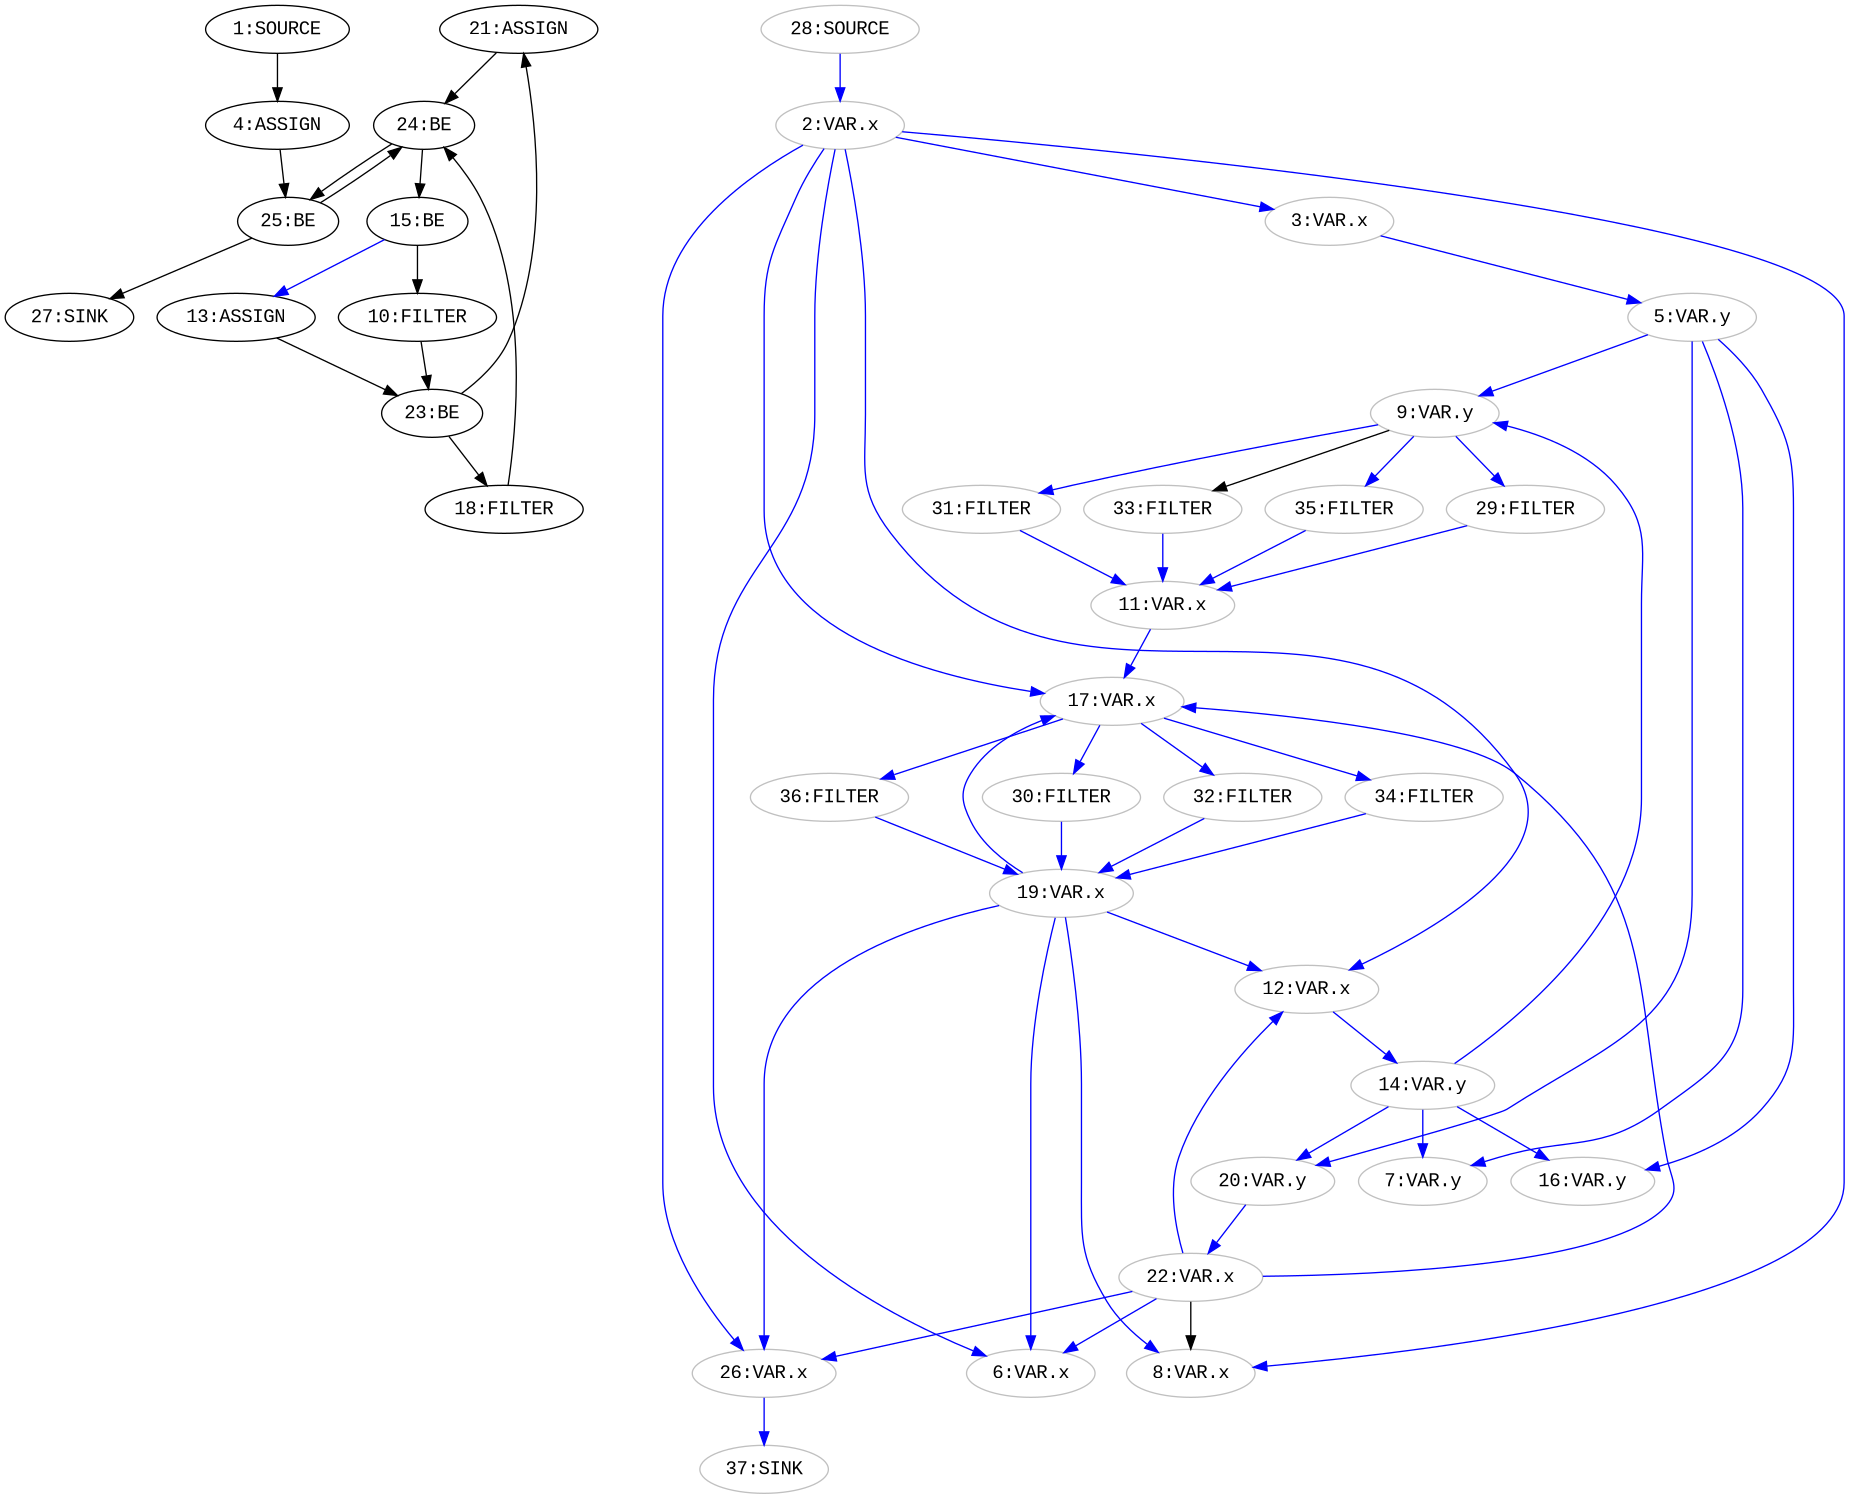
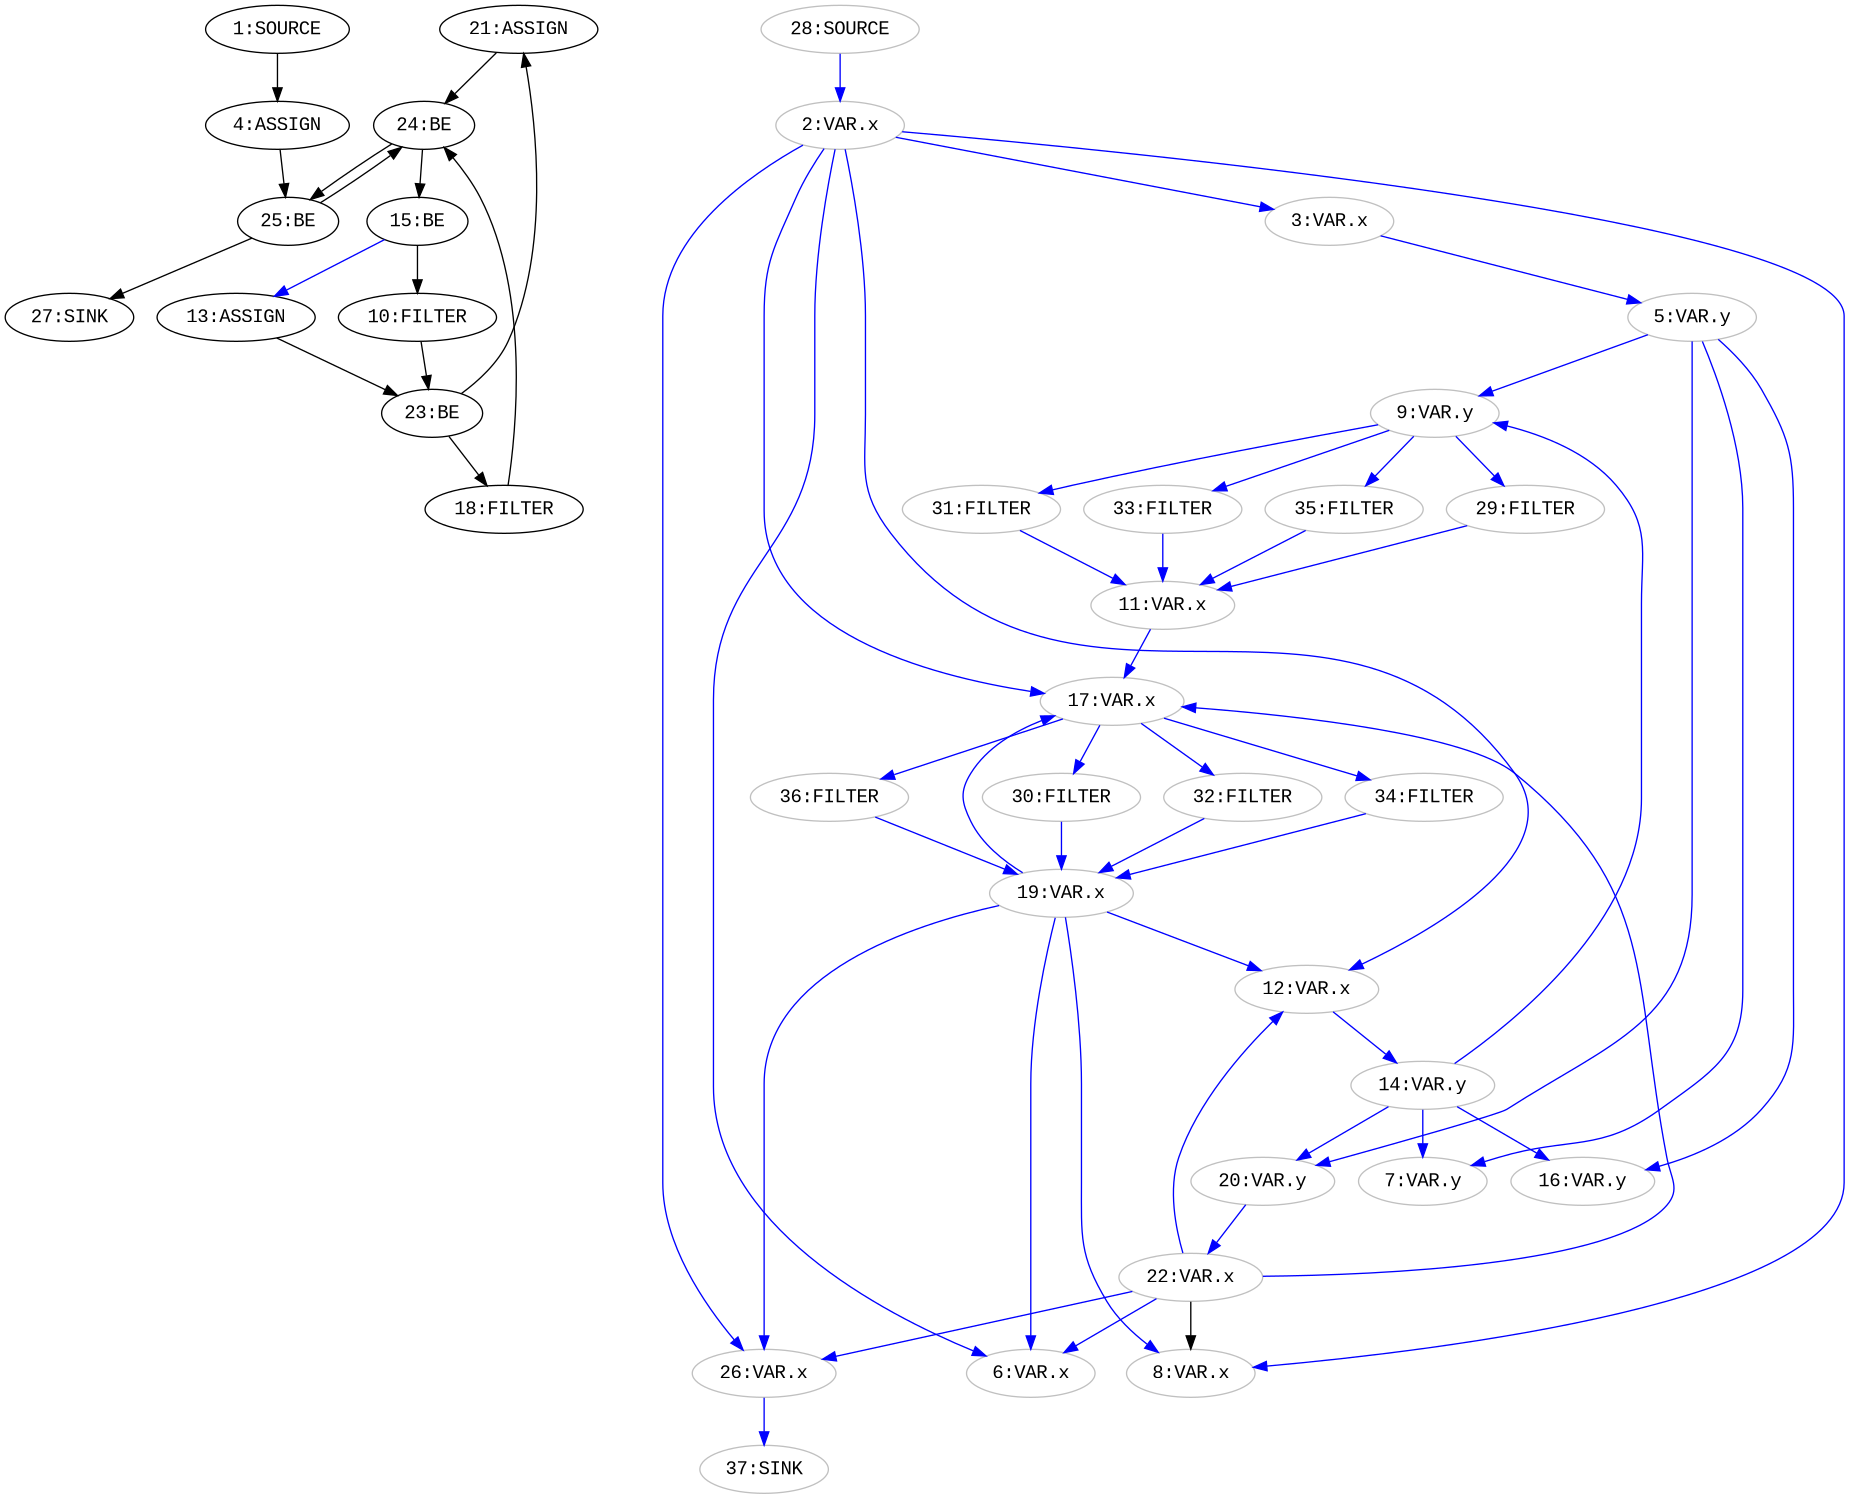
  digraph {
    fontname="Liberation Mono"
    node [fontname="Liberation Mono" color=grey]
    edge [color=blue fontname="Liberation Mono"]
    n1 [label="21:ASSIGN" color=""]
    n2 [label="24:BE" color=""]
    n3 [label="25:BE" color=""]
    n4 [label="15:BE" color=""]
    n5 [label="13:ASSIGN" color=""]
    n6 [label="23:BE" color=""]
    n7 [label="18:FILTER" color=""]
    n8 [label="4:ASSIGN" color=""]
    n9 [label="27:SINK" color=""]
    n10 [label="10:FILTER" color=""]
    n11 [label="1:SOURCE" color=""]
    n12 [label="2:VAR.x"]
    n13 [label="3:VAR.x"]
    n14 [label="6:VAR.x"]
    n15 [label="8:VAR.x"]
    n16 [label="12:VAR.x"]
    n17 [label="17:VAR.x"]
    n18 [label="26:VAR.x"]
    n19 [label="5:VAR.y"]
    n20 [label="14:VAR.y"]
    n21 [label="30:FILTER"]
    n22 [label="32:FILTER"]
    n23 [label="34:FILTER"]
    n24 [label="36:FILTER"]
    n25 [label="37:SINK"]
    n26 [label="7:VAR.y"]
    n27 [label="9:VAR.y"]
    n28 [label="16:VAR.y"]
    n29 [label="20:VAR.y"]
    n30 [label="29:FILTER"]
    n31 [label="31:FILTER"]
    n32 [label="33:FILTER"]
    n33 [label="35:FILTER"]
    n34 [label="22:VAR.x"]
    n35 [label="11:VAR.x"]
    n36 [label="19:VAR.x"]
    n37 [label="28:SOURCE"]
    n1 -> n2 [color=black]
    n2 -> n3 [color=black]
    n2 -> n4 [color=black]
    n3 -> n2 [color=black]
    n3 -> n9 [color=black]
    n4 -> n5
    n4 -> n10 [color=black]
    n5 -> n6 [color=black]
    n6 -> n1 [color=black]
    n6 -> n7 [color=black]
    n7 -> n2 [color=black]
    n8 -> n3 [color=black]
    n10 -> n6 [color=black]
    n11 -> n8 [color=black]
    n12 -> n13
    n12 -> n14
    n12 -> n15
    n12 -> n16
    n12 -> n17
    n12 -> n18
    n13 -> n19
    n16 -> n20
    n17 -> n21
    n17 -> n22
    n17 -> n23
    n17 -> n24
    n18 -> n25
    n19 -> n26
    n19 -> n27
    n19 -> n28
    n19 -> n29
    n20 -> n26
    n20 -> n27
    n20 -> n28
    n20 -> n29
    n21 -> n36
    n22 -> n36
    n23 -> n36
    n24 -> n36
    n27 -> n30
    n27 -> n31
-   n27 -> n32 [color=black]
+   n27 -> n32
    n27 -> n33
    n29 -> n34
    n30 -> n35
    n31 -> n35
    n32 -> n35
    n33 -> n35
    n34 -> n14
    n34 -> n15 [color=black]
    n34 -> n16
    n34 -> n17
    n34 -> n18
    n35 -> n17
    n36 -> n14
    n36 -> n15
    n36 -> n16
    n36 -> n17
    n36 -> n18
    n37 -> n12
  }
